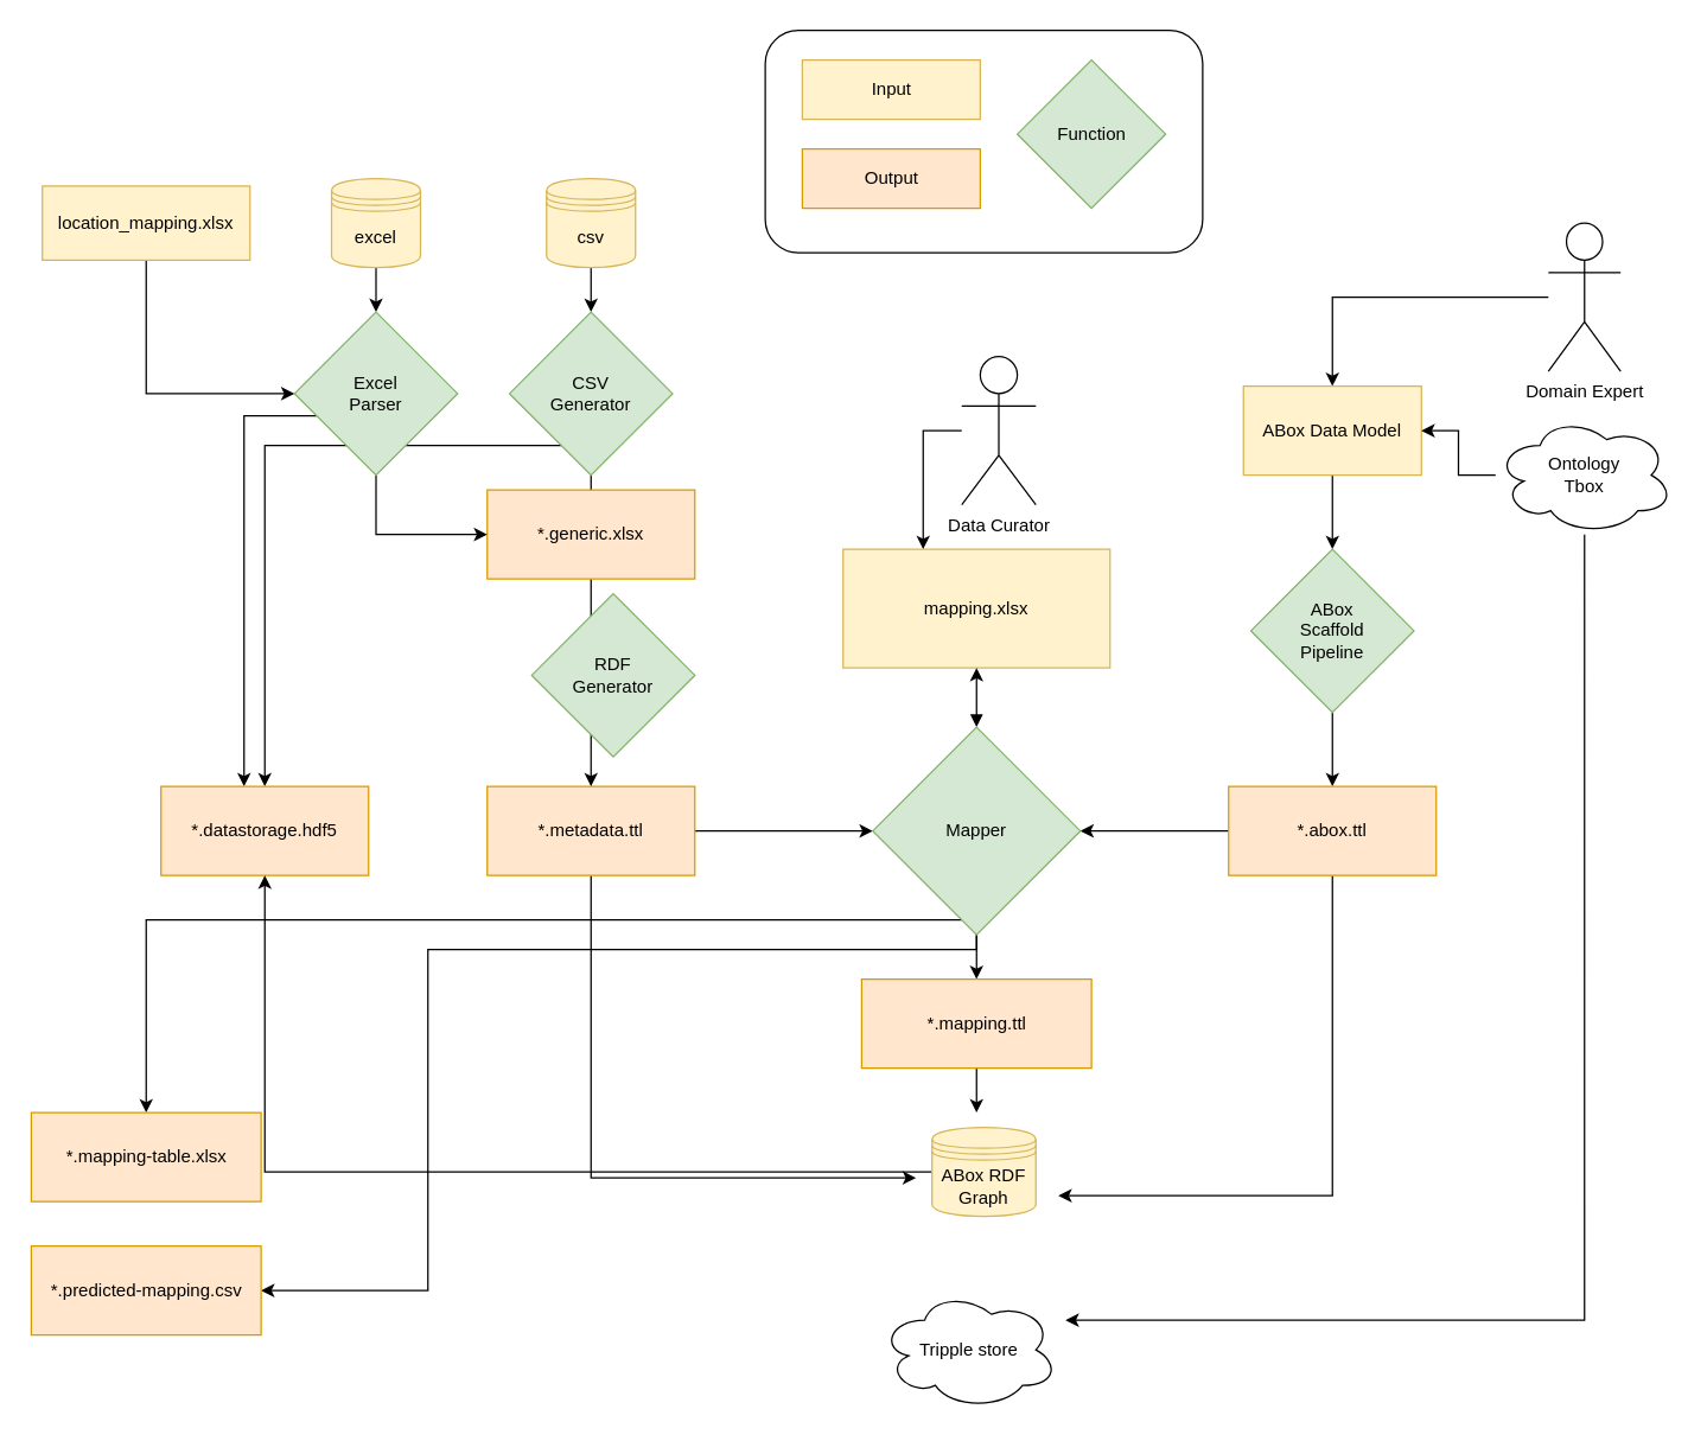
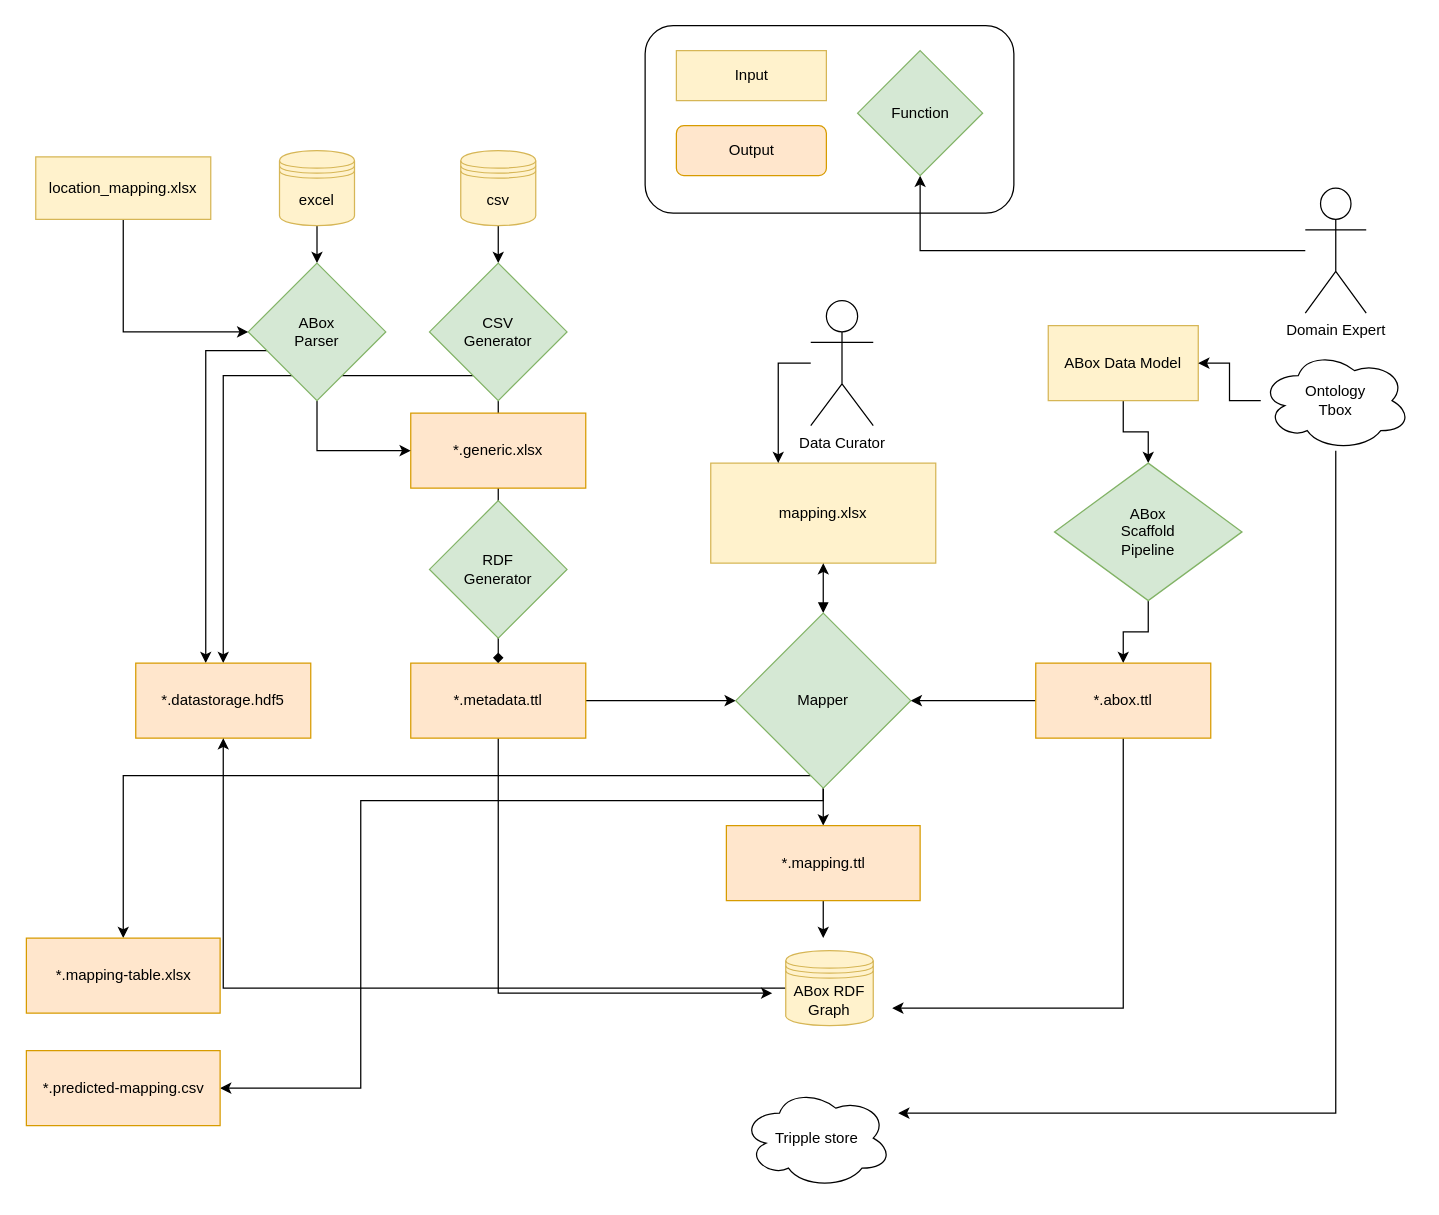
  <mxCell id="0" />
  <mxCell id="1" parent="0" />
  <mxCell id="2" value="" style="rounded=1;whiteSpace=wrap;html=1;" vertex="1" parent="1"><mxGeometry x="515.5" y="20" width="295" height="150" as="geometry" /></mxCell>
  <mxCell id="3" value="" style="edgeStyle=orthogonalEdgeStyle;rounded=0;orthogonalLoop=1;jettySize=auto;html=1;" parent="1" source="4" target="14" edge="1"><mxGeometry relative="1" as="geometry" /></mxCell>
  <mxCell id="4" value="csv" style="shape=datastore;whiteSpace=wrap;html=1;fillColor=#fff2cc;strokeColor=#d6b656;" parent="1" vertex="1"><mxGeometry x="368" y="120" width="60" height="60" as="geometry" /></mxCell>
  <mxCell id="5" style="edgeStyle=orthogonalEdgeStyle;rounded=0;orthogonalLoop=1;jettySize=auto;html=1;" parent="1" source="7" target="30" edge="1"><mxGeometry relative="1" as="geometry" /></mxCell>
  <mxCell id="6" style="edgeStyle=orthogonalEdgeStyle;rounded=0;orthogonalLoop=1;jettySize=auto;html=1;entryX=0.16;entryY=0.55;entryDx=0;entryDy=0;entryPerimeter=0;" parent="1" source="7" edge="1"><mxGeometry relative="1" as="geometry"><Array as="points"><mxPoint x="398" y="794" /></Array><mxPoint x="617.2" y="794" as="targetPoint" /></mxGeometry></mxCell>
  <mxCell id="7" value="*.metadata.ttl" style="rounded=0;whiteSpace=wrap;html=1;snapToPoint=1;points=[[0.1,0],[0.2,0],[0.3,0],[0.4,0],[0.5,0],[0.6,0],[0.7,0],[0.8,0],[0.9,0],[0,0.1],[0,0.3],[0,0.5],[0,0.7],[0,0.9],[0.1,1],[0.2,1],[0.3,1],[0.4,1],[0.5,1],[0.6,1],[0.7,1],[0.8,1],[0.9,1],[1,0.1],[1,0.3],[1,0.5],[1,0.7],[1,0.9]];fillColor=#ffe6cc;strokeColor=#d79b00;" parent="1" vertex="1"><mxGeometry x="328" y="530" width="140" height="60" as="geometry" /></mxCell>
- <mxCell id="8" style="edgeStyle=orthogonalEdgeStyle;rounded=0;orthogonalLoop=1;jettySize=auto;html=1;entryX=0.5;entryY=0;entryDx=0;entryDy=0;" parent="1" source="9" target="11" edge="1"><mxGeometry relative="1" as="geometry" /></mxCell>
+ <mxCell id="8" style="edgeStyle=orthogonalEdgeStyle;rounded=0;orthogonalLoop=1;jettySize=auto;html=1;" parent="1" source="9" target="35" edge="1"><mxGeometry relative="1" as="geometry" /></mxCell>
  <mxCell id="9" value="Domain Expert" style="shape=umlActor;verticalLabelPosition=bottom;verticalAlign=top;html=1;outlineConnect=0;" parent="1" vertex="1"><mxGeometry x="1043.63" y="150" width="48.75" height="100" as="geometry" /></mxCell>
  <mxCell id="10" style="edgeStyle=orthogonalEdgeStyle;rounded=0;orthogonalLoop=1;jettySize=auto;html=1;entryX=0.5;entryY=0;entryDx=0;entryDy=0;" parent="1" source="11" target="16" edge="1"><mxGeometry relative="1" as="geometry" /></mxCell>
  <mxCell id="11" value="ABox Data Model" style="rounded=0;whiteSpace=wrap;html=1;snapToPoint=1;points=[[0.1,0],[0.2,0],[0.3,0],[0.4,0],[0.5,0],[0.6,0],[0.7,0],[0.8,0],[0.9,0],[0,0.1],[0,0.3],[0,0.5],[0,0.7],[0,0.9],[0.1,1],[0.2,1],[0.3,1],[0.4,1],[0.5,1],[0.6,1],[0.7,1],[0.8,1],[0.9,1],[1,0.1],[1,0.3],[1,0.5],[1,0.7],[1,0.9]];fillColor=#fff2cc;strokeColor=#d6b656;" parent="1" vertex="1"><mxGeometry x="838" y="260" width="120" height="60" as="geometry" /></mxCell>
- <mxCell id="12" value="" style="edgeStyle=orthogonalEdgeStyle;rounded=0;orthogonalLoop=1;jettySize=auto;html=1;" parent="1" source="14" target="7" edge="1"><mxGeometry relative="1" as="geometry" /></mxCell>
+ <mxCell id="12" value="" style="edgeStyle=orthogonalEdgeStyle;rounded=0;orthogonalLoop=1;jettySize=auto;html=1;endArrow=diamond;" parent="1" source="14" target="7" edge="1"><mxGeometry relative="1" as="geometry" /></mxCell>
  <mxCell id="13" style="edgeStyle=orthogonalEdgeStyle;rounded=0;orthogonalLoop=1;jettySize=auto;html=1;entryX=0.5;entryY=0;entryDx=0;entryDy=0;startArrow=none;startFill=0;" parent="1" source="14" target="46" edge="1"><mxGeometry relative="1" as="geometry"><Array as="points"><mxPoint x="178" y="300" /></Array></mxGeometry></mxCell>
  <mxCell id="14" value="CSV&lt;br&gt;Generator" style="rhombus;whiteSpace=wrap;html=1;fillColor=#d5e8d4;strokeColor=#82b366;" parent="1" vertex="1"><mxGeometry x="343" y="210" width="110" height="110" as="geometry" /></mxCell>
  <mxCell id="15" style="edgeStyle=orthogonalEdgeStyle;rounded=0;orthogonalLoop=1;jettySize=auto;html=1;" parent="1" source="16" target="19" edge="1"><mxGeometry relative="1" as="geometry" /></mxCell>
- <mxCell id="16" value="ABox&lt;br&gt;Scaffold&lt;br&gt;Pipeline" style="rhombus;whiteSpace=wrap;html=1;fillColor=#d5e8d4;strokeColor=#82b366;" parent="1" vertex="1"><mxGeometry x="843" y="370" width="110" height="110" as="geometry" /></mxCell>
+ <mxCell id="16" value="ABox&lt;br&gt;Scaffold&lt;br&gt;Pipeline" style="rhombus;whiteSpace=wrap;html=1;fillColor=#d5e8d4;strokeColor=#82b366;" parent="1" vertex="1"><mxGeometry x="843" y="370" width="150" height="110" as="geometry" /></mxCell>
  <mxCell id="17" style="edgeStyle=orthogonalEdgeStyle;rounded=0;orthogonalLoop=1;jettySize=auto;html=1;entryX=1;entryY=0.5;entryDx=0;entryDy=0;" parent="1" source="19" target="30" edge="1"><mxGeometry relative="1" as="geometry" /></mxCell>
  <mxCell id="18" style="edgeStyle=orthogonalEdgeStyle;rounded=0;orthogonalLoop=1;jettySize=auto;html=1;entryX=0.96;entryY=0.7;entryDx=0;entryDy=0;entryPerimeter=0;" parent="1" source="19" edge="1"><mxGeometry relative="1" as="geometry"><Array as="points"><mxPoint x="898" y="806" /></Array><mxPoint x="713.2" y="806" as="targetPoint" /></mxGeometry></mxCell>
  <mxCell id="19" value="*.abox.ttl" style="rounded=0;whiteSpace=wrap;html=1;snapToPoint=1;points=[[0.1,0],[0.2,0],[0.3,0],[0.4,0],[0.5,0],[0.6,0],[0.7,0],[0.8,0],[0.9,0],[0,0.1],[0,0.3],[0,0.5],[0,0.7],[0,0.9],[0.1,1],[0.2,1],[0.3,1],[0.4,1],[0.5,1],[0.6,1],[0.7,1],[0.8,1],[0.9,1],[1,0.1],[1,0.3],[1,0.5],[1,0.7],[1,0.9]];fillColor=#ffe6cc;strokeColor=#d79b00;" parent="1" vertex="1"><mxGeometry x="828" y="530" width="140" height="60" as="geometry" /></mxCell>
  <mxCell id="20" style="edgeStyle=orthogonalEdgeStyle;rounded=0;orthogonalLoop=1;jettySize=auto;html=1;entryX=1;entryY=0.5;entryDx=0;entryDy=0;" parent="1" source="22" target="11" edge="1"><mxGeometry relative="1" as="geometry" /></mxCell>
  <mxCell id="21" style="edgeStyle=orthogonalEdgeStyle;rounded=0;orthogonalLoop=1;jettySize=auto;html=1;" parent="1" source="22" edge="1"><mxGeometry relative="1" as="geometry"><Array as="points"><mxPoint x="1068" y="890" /></Array><mxPoint x="718" y="890" as="targetPoint" /></mxGeometry></mxCell>
  <mxCell id="22" value="&lt;span&gt;Ontology&lt;br&gt;Tbox&lt;br&gt;&lt;/span&gt;" style="ellipse;shape=cloud;whiteSpace=wrap;html=1;" parent="1" vertex="1"><mxGeometry x="1008.01" y="280" width="120" height="80" as="geometry" /></mxCell>
  <mxCell id="23" value="mapping.xlsx" style="rounded=0;whiteSpace=wrap;html=1;snapToPoint=1;points=[[0.1,0],[0.2,0],[0.3,0],[0.4,0],[0.5,0],[0.6,0],[0.7,0],[0.8,0],[0.9,0],[0,0.1],[0,0.3],[0,0.5],[0,0.7],[0,0.9],[0.1,1],[0.2,1],[0.3,1],[0.4,1],[0.5,1],[0.6,1],[0.7,1],[0.8,1],[0.9,1],[1,0.1],[1,0.3],[1,0.5],[1,0.7],[1,0.9]];fillColor=#fff2cc;strokeColor=#d6b656;" parent="1" vertex="1"><mxGeometry x="568" y="370" width="180" height="80" as="geometry" /></mxCell>
  <mxCell id="24" style="edgeStyle=orthogonalEdgeStyle;rounded=0;orthogonalLoop=1;jettySize=auto;html=1;entryX=0.3;entryY=0;entryDx=0;entryDy=0;" parent="1" source="25" target="23" edge="1"><mxGeometry relative="1" as="geometry"><Array as="points"><mxPoint x="622" y="290" /></Array></mxGeometry></mxCell>
  <mxCell id="25" value="Data Curator" style="shape=umlActor;verticalLabelPosition=bottom;verticalAlign=top;html=1;outlineConnect=0;" parent="1" vertex="1"><mxGeometry x="648" y="240" width="50" height="100" as="geometry" /></mxCell>
  <mxCell id="26" style="edgeStyle=orthogonalEdgeStyle;rounded=0;orthogonalLoop=1;jettySize=auto;html=1;entryX=0.5;entryY=0;entryDx=0;entryDy=0;" parent="1" source="30" target="32" edge="1"><mxGeometry relative="1" as="geometry" /></mxCell>
  <mxCell id="27" style="edgeStyle=orthogonalEdgeStyle;rounded=0;orthogonalLoop=1;jettySize=auto;html=1;entryX=0.5;entryY=0;entryDx=0;entryDy=0;" parent="1" source="30" target="45" edge="1"><mxGeometry relative="1" as="geometry"><mxPoint x="98" y="740" as="targetPoint" /><Array as="points"><mxPoint x="98" y="620" /><mxPoint x="98" y="750" /></Array></mxGeometry></mxCell>
  <mxCell id="28" style="edgeStyle=orthogonalEdgeStyle;rounded=0;orthogonalLoop=1;jettySize=auto;html=1;startArrow=block;startFill=1;" parent="1" source="30" edge="1"><mxGeometry relative="1" as="geometry"><mxPoint x="658" y="450" as="targetPoint" /></mxGeometry></mxCell>
  <mxCell id="29" style="edgeStyle=orthogonalEdgeStyle;rounded=0;orthogonalLoop=1;jettySize=auto;html=1;entryX=1;entryY=0.5;entryDx=0;entryDy=0;" edge="1" parent="1" source="30" target="50"><mxGeometry relative="1" as="geometry"><Array as="points"><mxPoint x="658" y="640" /><mxPoint y="640" x="288" /><mxPoint y="870" x="288" /></Array></mxGeometry></mxCell>
  <mxCell id="30" value="Mapper" style="rhombus;whiteSpace=wrap;html=1;fillColor=#d5e8d4;strokeColor=#82b366;" parent="1" vertex="1"><mxGeometry x="588" y="490" width="140" height="140" as="geometry" /></mxCell>
  <mxCell id="31" style="edgeStyle=orthogonalEdgeStyle;rounded=0;orthogonalLoop=1;jettySize=auto;html=1;" parent="1" source="32" edge="1"><mxGeometry relative="1" as="geometry"><mxPoint x="658" y="750" as="targetPoint" /></mxGeometry></mxCell>
  <mxCell id="32" value="*.mapping.ttl" style="whiteSpace=wrap;html=1;fillColor=#ffe6cc;strokeColor=#d79b00;" parent="1" vertex="1"><mxGeometry x="580.5" y="660" width="155" height="60" as="geometry" /></mxCell>
  <mxCell id="33" value="Input" style="rounded=0;whiteSpace=wrap;html=1;snapToPoint=1;points=[[0.1,0],[0.2,0],[0.3,0],[0.4,0],[0.5,0],[0.6,0],[0.7,0],[0.8,0],[0.9,0],[0,0.1],[0,0.3],[0,0.5],[0,0.7],[0,0.9],[0.1,1],[0.2,1],[0.3,1],[0.4,1],[0.5,1],[0.6,1],[0.7,1],[0.8,1],[0.9,1],[1,0.1],[1,0.3],[1,0.5],[1,0.7],[1,0.9]];fillColor=#fff2cc;strokeColor=#d6b656;" parent="1" vertex="1"><mxGeometry x="540.5" y="40" width="120" height="40" as="geometry" /></mxCell>
- <mxCell id="34" value="Output" style="rounded=0;whiteSpace=wrap;html=1;snapToPoint=1;points=[[0.1,0],[0.2,0],[0.3,0],[0.4,0],[0.5,0],[0.6,0],[0.7,0],[0.8,0],[0.9,0],[0,0.1],[0,0.3],[0,0.5],[0,0.7],[0,0.9],[0.1,1],[0.2,1],[0.3,1],[0.4,1],[0.5,1],[0.6,1],[0.7,1],[0.8,1],[0.9,1],[1,0.1],[1,0.3],[1,0.5],[1,0.7],[1,0.9]];fillColor=#ffe6cc;strokeColor=#d79b00;" parent="1" vertex="1"><mxGeometry x="540.5" y="100" width="120" height="40" as="geometry" /></mxCell>
+ <mxCell id="34" value="Output" style="whiteSpace=wrap;html=1;snapToPoint=1;points=[[0.1,0],[0.2,0],[0.3,0],[0.4,0],[0.5,0],[0.6,0],[0.7,0],[0.8,0],[0.9,0],[0,0.1],[0,0.3],[0,0.5],[0,0.7],[0,0.9],[0.1,1],[0.2,1],[0.3,1],[0.4,1],[0.5,1],[0.6,1],[0.7,1],[0.8,1],[0.9,1],[1,0.1],[1,0.3],[1,0.5],[1,0.7],[1,0.9]];fillColor=#ffe6cc;strokeColor=#d79b00;rounded=1;" parent="1" vertex="1"><mxGeometry x="540.5" y="100" width="120" height="40" as="geometry" /></mxCell>
  <mxCell id="35" value="Function" style="rhombus;whiteSpace=wrap;html=1;fillColor=#d5e8d4;strokeColor=#82b366;" parent="1" vertex="1"><mxGeometry x="685.5" y="40" width="100" height="100" as="geometry" /></mxCell>
  <mxCell id="36" value="*.generic.xlsx" style="rounded=0;whiteSpace=wrap;html=1;snapToPoint=1;points=[[0.1,0],[0.2,0],[0.3,0],[0.4,0],[0.5,0],[0.6,0],[0.7,0],[0.8,0],[0.9,0],[0,0.1],[0,0.3],[0,0.5],[0,0.7],[0,0.9],[0.1,1],[0.2,1],[0.3,1],[0.4,1],[0.5,1],[0.6,1],[0.7,1],[0.8,1],[0.9,1],[1,0.1],[1,0.3],[1,0.5],[1,0.7],[1,0.9]];fillColor=#ffe6cc;strokeColor=#d79b00;" parent="1" vertex="1"><mxGeometry x="328" y="330" width="140" height="60" as="geometry" /></mxCell>
  <mxCell id="37" value="" style="edgeStyle=orthogonalEdgeStyle;rounded=0;orthogonalLoop=1;jettySize=auto;html=1;" parent="1" source="38" target="41" edge="1"><mxGeometry relative="1" as="geometry" /></mxCell>
  <mxCell id="38" value="excel" style="shape=datastore;whiteSpace=wrap;html=1;fillColor=#fff2cc;strokeColor=#d6b656;" parent="1" vertex="1"><mxGeometry x="223" y="120" width="60" height="60" as="geometry" /></mxCell>
  <mxCell id="39" style="edgeStyle=orthogonalEdgeStyle;rounded=0;orthogonalLoop=1;jettySize=auto;html=1;entryX=0;entryY=0.5;entryDx=0;entryDy=0;" parent="1" source="41" target="36" edge="1"><mxGeometry relative="1" as="geometry"><Array as="points"><mxPoint x="253" y="360" /></Array></mxGeometry></mxCell>
  <mxCell id="40" style="edgeStyle=orthogonalEdgeStyle;rounded=0;orthogonalLoop=1;jettySize=auto;html=1;entryX=0.4;entryY=0;entryDx=0;entryDy=0;startArrow=none;startFill=0;" parent="1" source="41" target="46" edge="1"><mxGeometry relative="1" as="geometry"><Array as="points"><mxPoint x="164" y="280" /></Array></mxGeometry></mxCell>
- <mxCell id="41" value="Excel&lt;br&gt;Parser" style="rhombus;whiteSpace=wrap;html=1;fillColor=#d5e8d4;strokeColor=#82b366;" parent="1" vertex="1"><mxGeometry x="198" y="210" width="110" height="110" as="geometry" /></mxCell>
- <mxCell id="42" value="RDF&lt;br&gt;Generator" style="rhombus;whiteSpace=wrap;html=1;fillColor=#d5e8d4;strokeColor=#82b366;" parent="1" vertex="1"><mxGeometry x="358" y="400" width="110" height="110" as="geometry" /></mxCell>
+ <mxCell id="41" value="ABox&lt;br&gt;Parser" style="rhombus;whiteSpace=wrap;html=1;fillColor=#d5e8d4;strokeColor=#82b366;" parent="1" vertex="1"><mxGeometry x="198" y="210" width="110" height="110" as="geometry" /></mxCell>
+ <mxCell id="42" value="RDF&lt;br&gt;Generator" style="rhombus;whiteSpace=wrap;html=1;fillColor=#d5e8d4;strokeColor=#82b366;" parent="1" vertex="1"><mxGeometry x="343" y="400" width="110" height="110" as="geometry" /></mxCell>
  <mxCell id="43" style="edgeStyle=orthogonalEdgeStyle;rounded=0;orthogonalLoop=1;jettySize=auto;html=1;entryX=0;entryY=0.5;entryDx=0;entryDy=0;" parent="1" source="44" target="41" edge="1"><mxGeometry relative="1" as="geometry"><Array as="points"><mxPoint x="98" y="265" /></Array></mxGeometry></mxCell>
  <mxCell id="44" value="location_mapping.xlsx" style="rounded=0;whiteSpace=wrap;html=1;snapToPoint=1;points=[[0.1,0],[0.2,0],[0.3,0],[0.4,0],[0.5,0],[0.6,0],[0.7,0],[0.8,0],[0.9,0],[0,0.1],[0,0.3],[0,0.5],[0,0.7],[0,0.9],[0.1,1],[0.2,1],[0.3,1],[0.4,1],[0.5,1],[0.6,1],[0.7,1],[0.8,1],[0.9,1],[1,0.1],[1,0.3],[1,0.5],[1,0.7],[1,0.9]];fillColor=#fff2cc;strokeColor=#d6b656;" parent="1" vertex="1"><mxGeometry x="28" y="125" width="140" height="50" as="geometry" /></mxCell>
  <mxCell id="45" value="*.mapping-table.xlsx" style="whiteSpace=wrap;html=1;fillColor=#ffe6cc;strokeColor=#d79b00;" parent="1" vertex="1"><mxGeometry x="20.5" y="750" width="155" height="60" as="geometry" /></mxCell>
  <mxCell id="46" value="*.datastorage.hdf5" style="rounded=0;whiteSpace=wrap;html=1;snapToPoint=1;points=[[0.1,0],[0.2,0],[0.3,0],[0.4,0],[0.5,0],[0.6,0],[0.7,0],[0.8,0],[0.9,0],[0,0.1],[0,0.3],[0,0.5],[0,0.7],[0,0.9],[0.1,1],[0.2,1],[0.3,1],[0.4,1],[0.5,1],[0.6,1],[0.7,1],[0.8,1],[0.9,1],[1,0.1],[1,0.3],[1,0.5],[1,0.7],[1,0.9]];fillColor=#ffe6cc;strokeColor=#d79b00;" parent="1" vertex="1"><mxGeometry x="108" y="530" width="140" height="60" as="geometry" /></mxCell>
  <mxCell id="47" value="&lt;span&gt;Tripple store&lt;/span&gt;" style="ellipse;shape=cloud;whiteSpace=wrap;html=1;" vertex="1" parent="1"><mxGeometry x="593" y="870" width="120" height="80" as="geometry" /></mxCell>
  <mxCell id="48" style="edgeStyle=orthogonalEdgeStyle;rounded=0;orthogonalLoop=1;jettySize=auto;html=1;" edge="1" parent="1" source="49" target="46"><mxGeometry relative="1" as="geometry"><mxPoint x="663" y="850" as="targetPoint" /></mxGeometry></mxCell>
  <mxCell id="49" value="ABox RDF&lt;br&gt;Graph" style="shape=datastore;whiteSpace=wrap;html=1;fillColor=#fff2cc;strokeColor=#d6b656;" vertex="1" parent="1"><mxGeometry x="628" y="760" width="70" height="60" as="geometry" /></mxCell>
  <mxCell id="50" value="*.predicted-mapping.csv" style="whiteSpace=wrap;html=1;fillColor=#ffe6cc;strokeColor=#d79b00;" vertex="1" parent="1"><mxGeometry x="20.5" y="840" width="155" height="60" as="geometry" /></mxCell>
